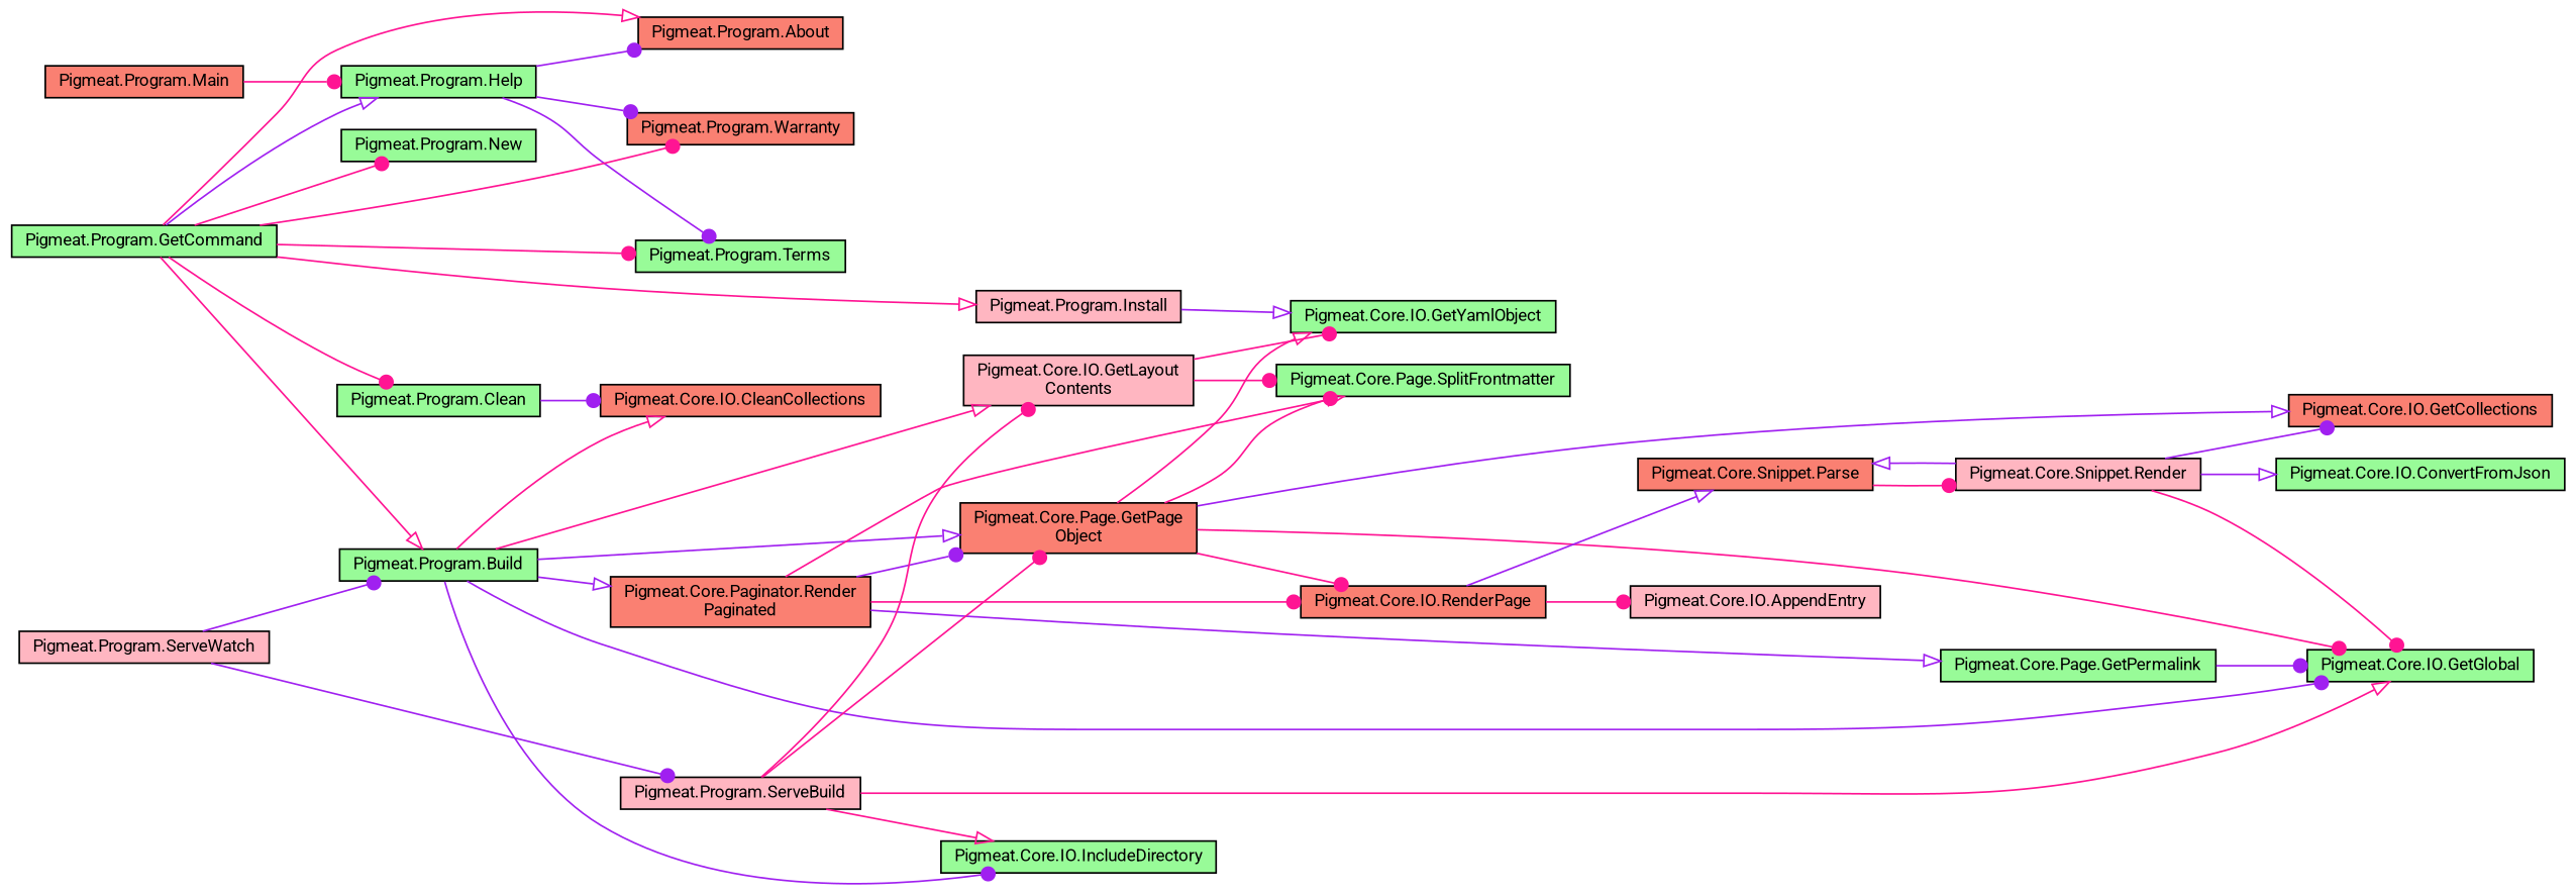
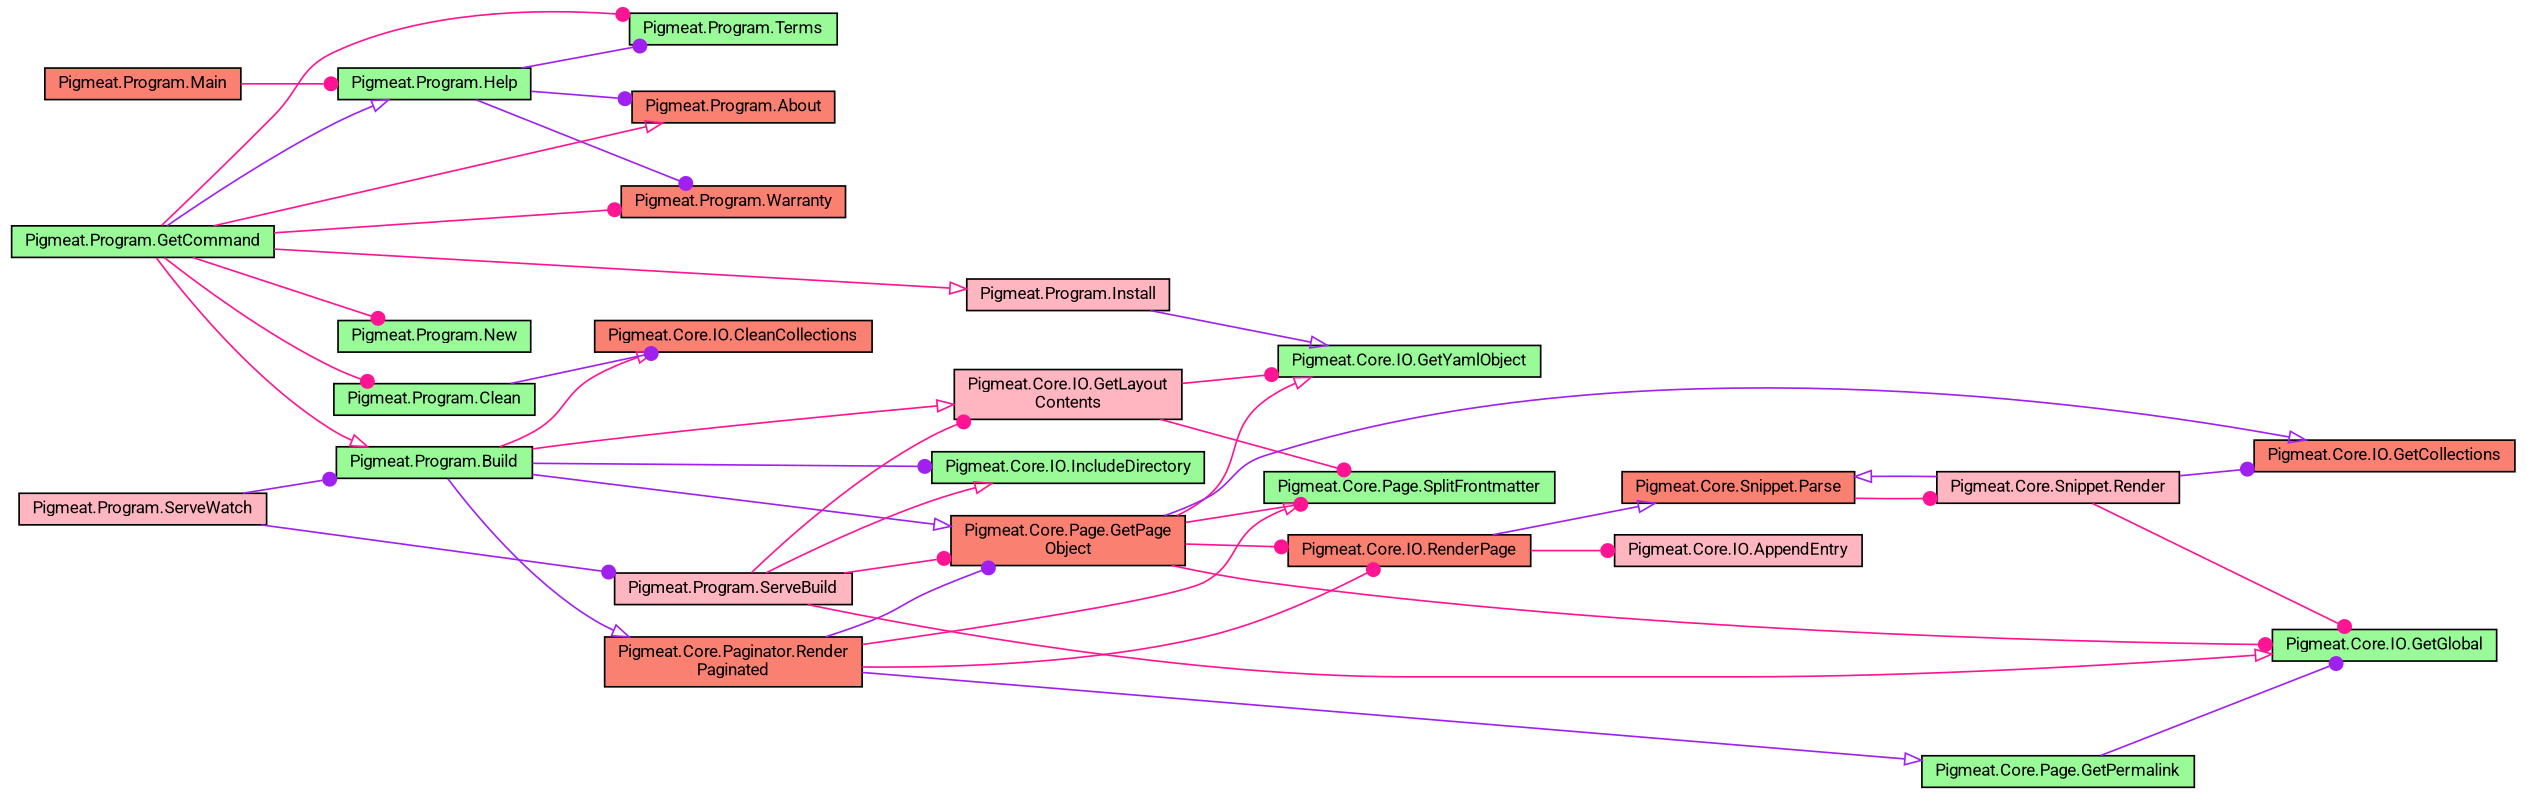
  digraph {
    fontname=Roboto
    rankdir=LR
    node [color=black fillcolor=palegreen fontname=Roboto fontsize=10 shape=record style=filled]
    edge [arrowhead=dot color=deeppink fontname=Roboto fontsize=10 labelfontname=Helvetica labelfontsize=10 style=solid]
    n1 [fillcolor=salmon fontcolor=black height=0.2 label="Pigmeat.Program.Main" width=0.4]
    n2 [height=0.2 label="Pigmeat.Program.Help" width=0.4]
    n3 [height=0.2 label="Pigmeat.Program.GetCommand" width=0.4]
    n4 [fillcolor=salmon height=0.2 label="Pigmeat.Program.About" width=0.4]
    n5 [fillcolor=salmon height=0.2 label="Pigmeat.Program.Warranty" width=0.4]
    n6 [height=0.2 label="Pigmeat.Program.Terms" width=0.4]
    n7 [height=0.2 label="Pigmeat.Program.New" width=0.4]
    n8 [height=0.2 label="Pigmeat.Program.Build" width=0.4]
    n9 [fillcolor=lightpink height=0.2 label="Pigmeat.Program.Install" width=0.4]
    n10 [height=0.2 label="Pigmeat.Program.Clean" width=0.4]
    n11 [height=0.2 label="Pigmeat.Core.IO.GetGlobal" width=0.4]
    n12 [fillcolor=lightpink height=0.2 label="Pigmeat.Core.IO.GetLayout\lContents" width=0.4]
    n13 [fillcolor=salmon height=0.2 label="Pigmeat.Core.Page.GetPage\lObject" width=0.4]
    n14 [fillcolor=salmon height=0.2 label="Pigmeat.Core.Paginator.Render\lPaginated" width=0.4]
    n15 [height=0.2 label="Pigmeat.Core.IO.IncludeDirectory" width=0.4]
    n16 [fillcolor=salmon height=0.2 label="Pigmeat.Core.IO.CleanCollections" width=0.4]
    n17 [fillcolor=lightpink height=0.2 label="Pigmeat.Program.ServeWatch" width=0.4]
    n18 [fillcolor=lightpink height=0.2 label="Pigmeat.Program.ServeBuild" width=0.4]
    n19 [height=0.2 label="Pigmeat.Core.IO.GetYamlObject" width=0.4]
    n20 [height=0.2 label="Pigmeat.Core.Page.SplitFrontmatter" width=0.4]
    n21 [fillcolor=salmon height=0.2 label="Pigmeat.Core.IO.GetCollections" width=0.4]
    n22 [fillcolor=salmon height=0.2 label="Pigmeat.Core.IO.RenderPage" width=0.4]
    n23 [height=0.2 label="Pigmeat.Core.Page.GetPermalink" width=0.4]
    n24 [fillcolor=salmon height=0.2 label="Pigmeat.Core.Snippet.Parse" width=0.4]
    n25 [fillcolor=lightpink height=0.2 label="Pigmeat.Core.IO.AppendEntry" width=0.4]
    n26 [fillcolor=lightpink height=0.2 label="Pigmeat.Core.Snippet.Render" width=0.4]
-   n27 [height=0.2 label="Pigmeat.Core.IO.ConvertFromJson" width=0.4]
    n1 -> n2
    n2 -> n4 [color=purple]
    n2 -> n5 [color=purple]
    n2 -> n6 [color=purple]
    n3 -> n2 [arrowhead=onormal color=purple]
    n3 -> n4 [arrowhead=onormal]
    n3 -> n5
    n3 -> n6
    n3 -> n7
    n3 -> n8 [arrowhead=onormal]
    n3 -> n9 [arrowhead=onormal]
    n3 -> n10
-   n8 -> n11 [color=purple]
    n8 -> n12 [arrowhead=onormal]
    n8 -> n13 [arrowhead=onormal color=purple]
    n8 -> n14 [arrowhead=onormal color=purple]
    n8 -> n15 [color=purple]
    n8 -> n16 [arrowhead=onormal]
    n9 -> n19 [arrowhead=onormal color=purple]
    n10 -> n16 [color=purple]
    n12 -> n19
    n12 -> n20
    n13 -> n11
    n13 -> n19 [arrowhead=onormal]
    n13 -> n20
    n13 -> n21 [arrowhead=onormal color=purple]
    n13 -> n22
    n14 -> n13 [color=purple]
    n14 -> n20 [arrowhead=onormal]
    n14 -> n22
    n14 -> n23 [arrowhead=onormal color=purple]
    n17 -> n8 [color=purple]
    n17 -> n18 [color=purple]
    n18 -> n11 [arrowhead=onormal]
    n18 -> n12
    n18 -> n13
    n18 -> n15 [arrowhead=onormal]
    n22 -> n24 [arrowhead=onormal color=purple]
    n22 -> n25
    n23 -> n11 [color=purple]
    n24 -> n26
    n26 -> n11
    n26 -> n21 [color=purple]
    n26 -> n24 [arrowhead=onormal color=purple]
-   n26 -> n27 [arrowhead=onormal color=purple]
  }
